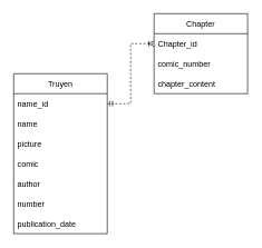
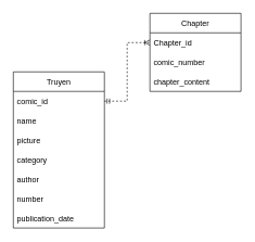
  <mxCell id="0" />
  <mxCell id="1" parent="0" />
  <mxCell id="2" value="Truyen" style="swimlane;fontStyle=0;childLayout=stackLayout;horizontal=1;startSize=30;horizontalStack=0;resizeParent=1;resizeParentMax=0;resizeLast=0;collapsible=1;marginBottom=0;" vertex="1" parent="1"><mxGeometry x="20" y="110" width="140" height="240" as="geometry" /></mxCell>
- <mxCell id="3" value="name_id" style="text;strokeColor=none;fillColor=none;align=left;verticalAlign=middle;spacingLeft=4;spacingRight=4;overflow=hidden;points=[[0,0.5],[1,0.5]];portConstraint=eastwest;rotatable=0;" vertex="1" parent="2"><mxGeometry y="30" width="140" height="30" as="geometry" /></mxCell>
+ <mxCell id="3" value="comic_id" style="text;strokeColor=none;fillColor=none;align=left;verticalAlign=middle;spacingLeft=4;spacingRight=4;overflow=hidden;points=[[0,0.5],[1,0.5]];portConstraint=eastwest;rotatable=0;" vertex="1" parent="2"><mxGeometry y="30" width="140" height="30" as="geometry" /></mxCell>
  <mxCell id="4" value="name" style="text;strokeColor=none;fillColor=none;align=left;verticalAlign=middle;spacingLeft=4;spacingRight=4;overflow=hidden;points=[[0,0.5],[1,0.5]];portConstraint=eastwest;rotatable=0;" vertex="1" parent="2"><mxGeometry y="60" width="140" height="30" as="geometry" /></mxCell>
  <mxCell id="5" value="picture" style="text;strokeColor=none;fillColor=none;align=left;verticalAlign=middle;spacingLeft=4;spacingRight=4;overflow=hidden;points=[[0,0.5],[1,0.5]];portConstraint=eastwest;rotatable=0;" vertex="1" parent="2"><mxGeometry y="90" width="140" height="30" as="geometry" /></mxCell>
- <mxCell id="6" value="comic" style="text;strokeColor=none;fillColor=none;align=left;verticalAlign=middle;spacingLeft=4;spacingRight=4;overflow=hidden;points=[[0,0.5],[1,0.5]];portConstraint=eastwest;rotatable=0;" vertex="1" parent="2"><mxGeometry y="120" width="140" height="30" as="geometry" /></mxCell>
+ <mxCell id="6" value="category" style="text;strokeColor=none;fillColor=none;align=left;verticalAlign=middle;spacingLeft=4;spacingRight=4;overflow=hidden;points=[[0,0.5],[1,0.5]];portConstraint=eastwest;rotatable=0;" vertex="1" parent="2"><mxGeometry y="120" width="140" height="30" as="geometry" /></mxCell>
  <mxCell id="7" value="author" style="text;strokeColor=none;fillColor=none;align=left;verticalAlign=middle;spacingLeft=4;spacingRight=4;overflow=hidden;points=[[0,0.5],[1,0.5]];portConstraint=eastwest;rotatable=0;" vertex="1" parent="2"><mxGeometry y="150" width="140" height="30" as="geometry" /></mxCell>
  <mxCell id="8" value="number" style="text;strokeColor=none;fillColor=none;align=left;verticalAlign=middle;spacingLeft=4;spacingRight=4;overflow=hidden;points=[[0,0.5],[1,0.5]];portConstraint=eastwest;rotatable=0;" vertex="1" parent="2"><mxGeometry y="180" width="140" height="30" as="geometry" /></mxCell>
  <mxCell id="9" value="publication_date" style="text;strokeColor=none;fillColor=none;align=left;verticalAlign=middle;spacingLeft=4;spacingRight=4;overflow=hidden;points=[[0,0.5],[1,0.5]];portConstraint=eastwest;rotatable=0;" vertex="1" parent="2"><mxGeometry y="210" width="140" height="30" as="geometry" /></mxCell>
  <mxCell id="10" value="Chapter" style="swimlane;fontStyle=0;childLayout=stackLayout;horizontal=1;startSize=30;horizontalStack=0;resizeParent=1;resizeParentMax=0;resizeLast=0;collapsible=1;marginBottom=0;" vertex="1" parent="1"><mxGeometry x="230" y="20" width="140" height="120" as="geometry" /></mxCell>
  <mxCell id="11" value="Chapter_id" style="text;strokeColor=none;fillColor=none;align=left;verticalAlign=middle;spacingLeft=4;spacingRight=4;overflow=hidden;points=[[0,0.5],[1,0.5]];portConstraint=eastwest;rotatable=0;" vertex="1" parent="10"><mxGeometry y="30" width="140" height="30" as="geometry" /></mxCell>
  <mxCell id="12" value="comic_number" style="text;strokeColor=none;fillColor=none;align=left;verticalAlign=middle;spacingLeft=4;spacingRight=4;overflow=hidden;points=[[0,0.5],[1,0.5]];portConstraint=eastwest;rotatable=0;" vertex="1" parent="10"><mxGeometry y="60" width="140" height="30" as="geometry" /></mxCell>
  <mxCell id="13" value="chapter_content" style="text;strokeColor=none;fillColor=none;align=left;verticalAlign=middle;spacingLeft=4;spacingRight=4;overflow=hidden;points=[[0,0.5],[1,0.5]];portConstraint=eastwest;rotatable=0;" vertex="1" parent="10"><mxGeometry y="90" width="140" height="30" as="geometry" /></mxCell>
  <mxCell id="14" style="rounded=0;orthogonalLoop=1;jettySize=auto;html=1;exitX=1;exitY=0.5;exitDx=0;exitDy=0;entryX=0;entryY=0.5;entryDx=0;entryDy=0;startArrow=ERmandOne;startFill=0;endArrow=ERoneToMany;endFill=0;edgeStyle=orthogonalEdgeStyle;dashed=1;" edge="1" parent="1" source="3" target="11"><mxGeometry relative="1" as="geometry" /></mxCell>
